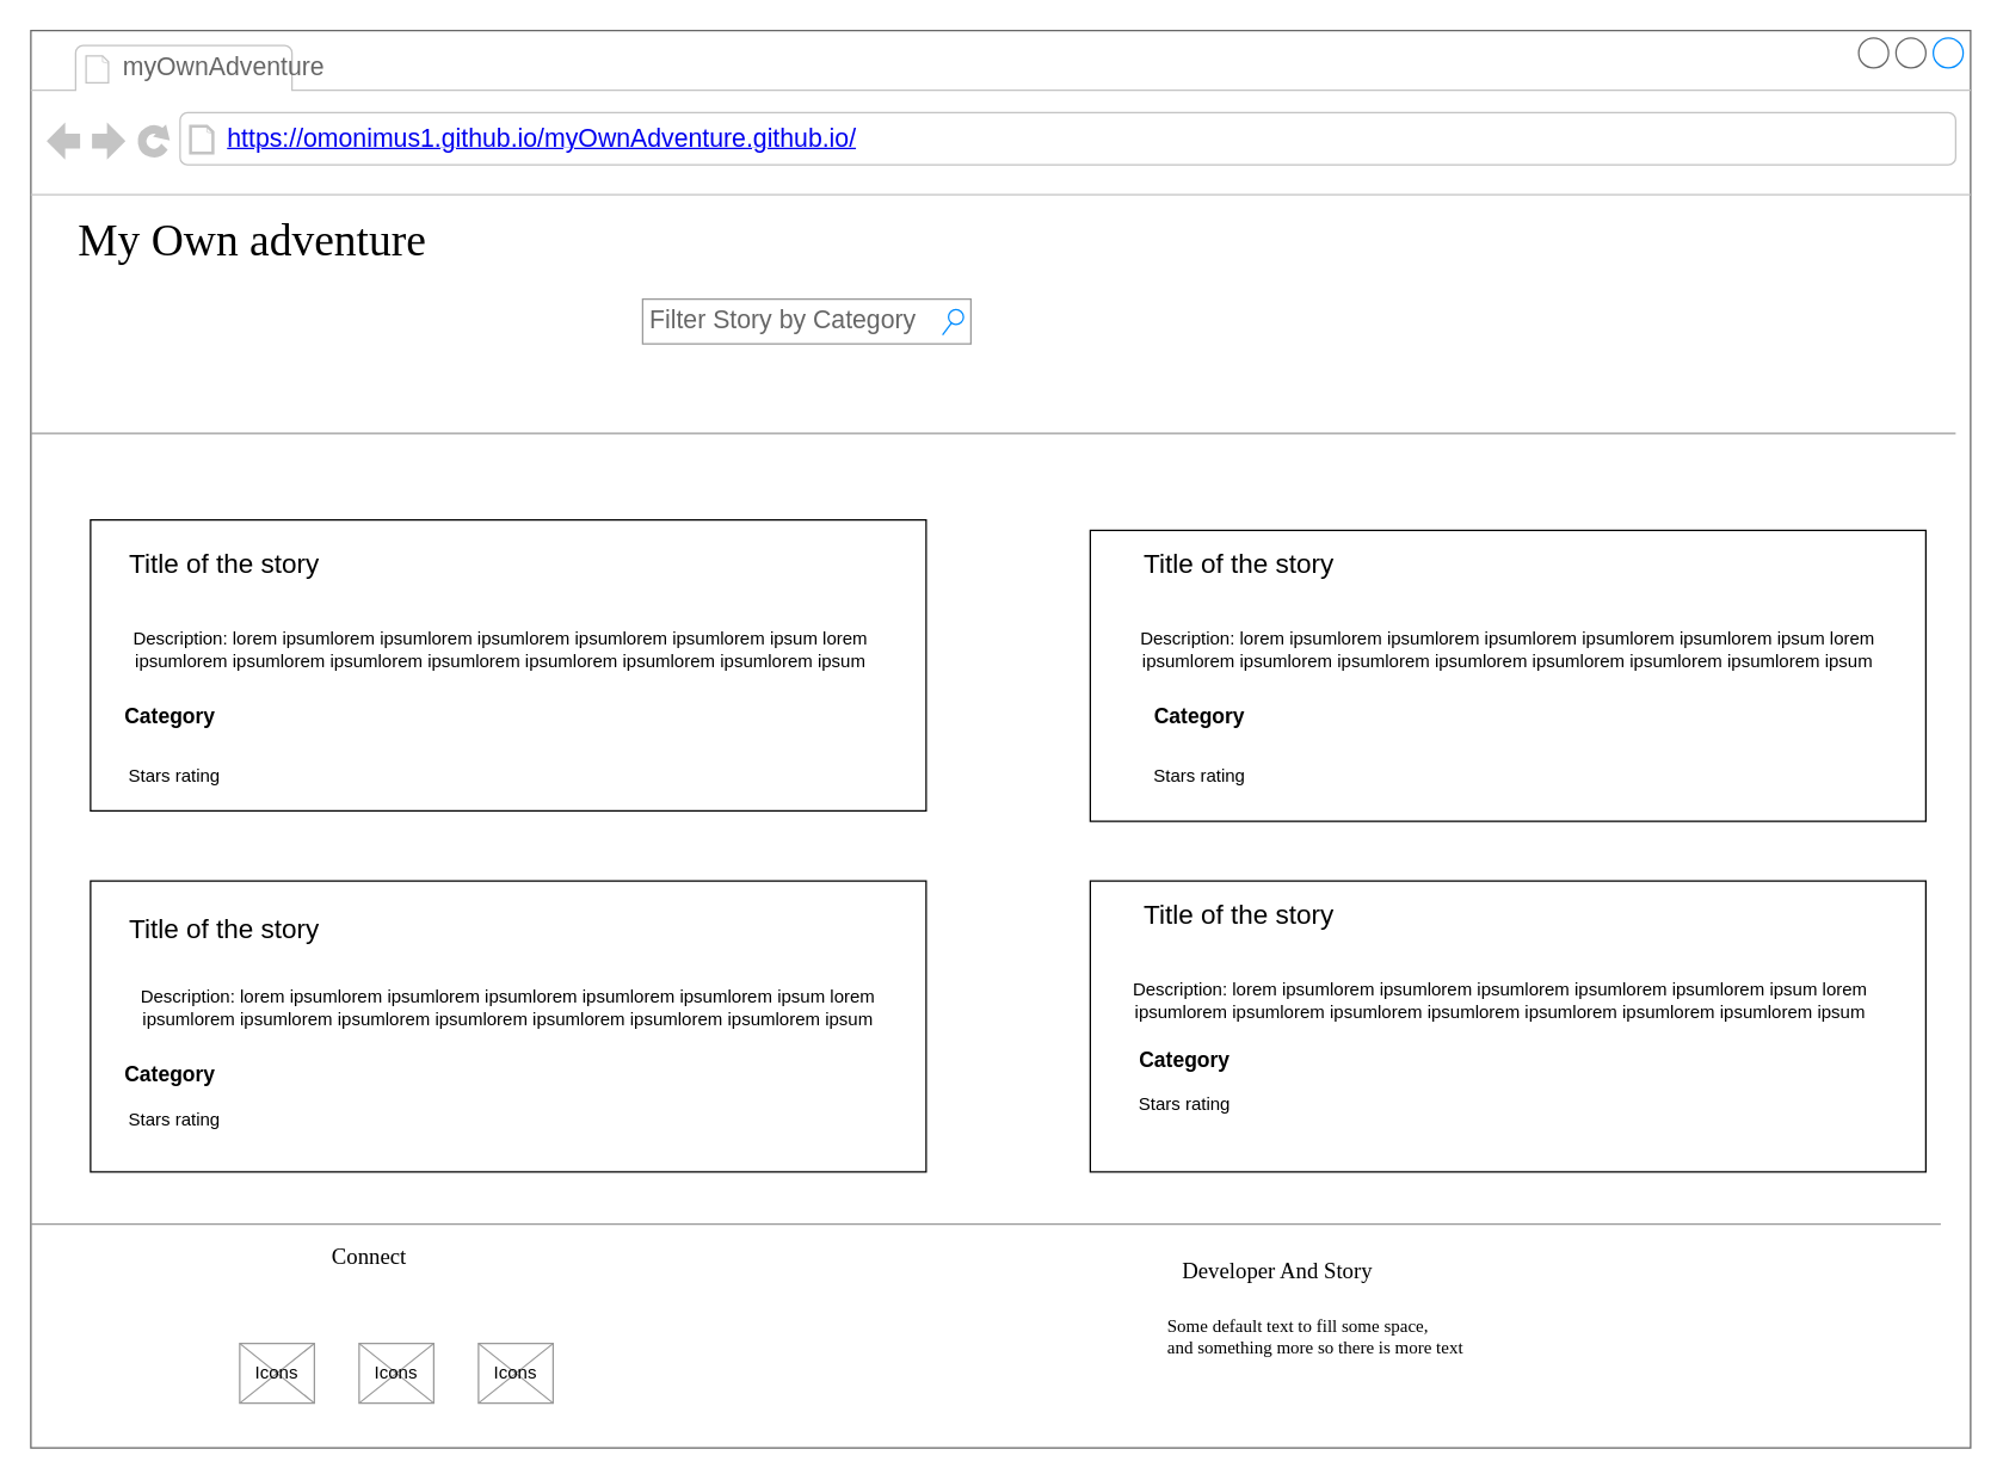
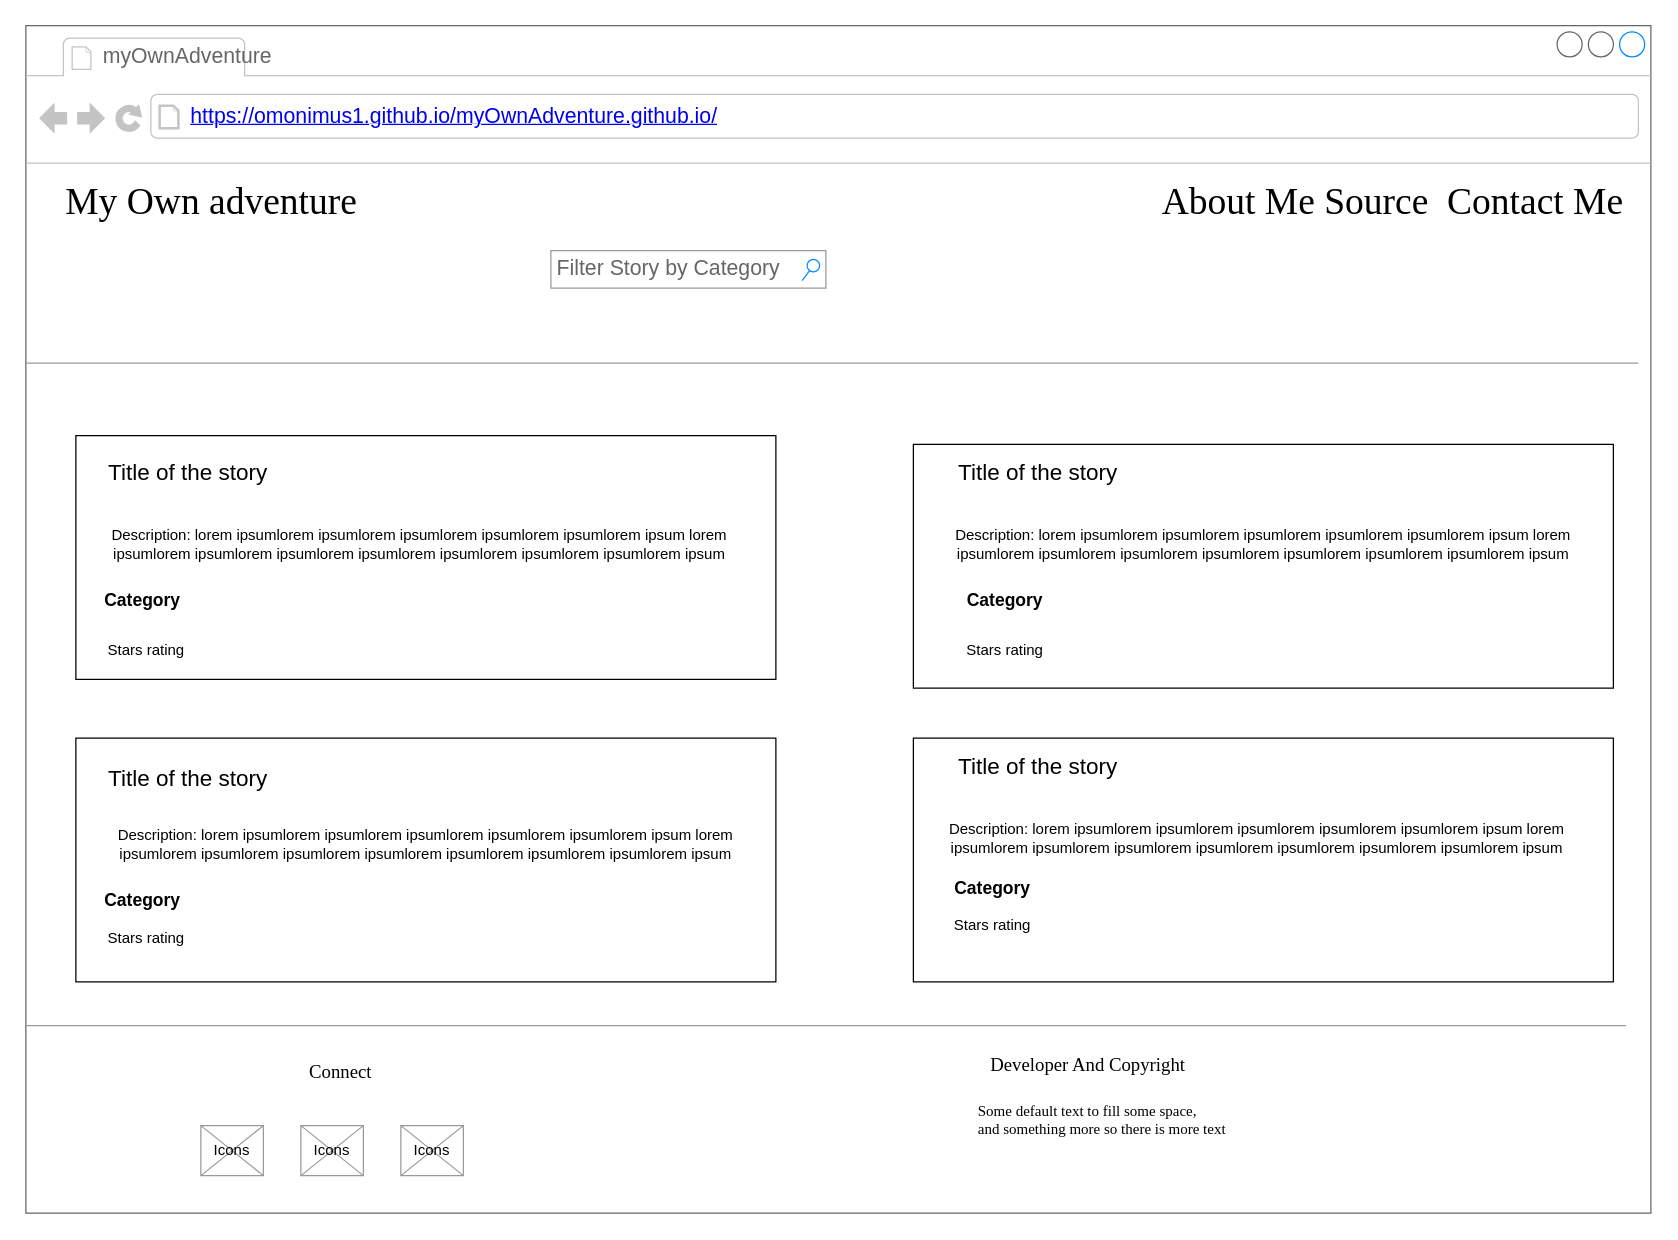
  <mxCell id="0" />
  <mxCell id="1" parent="0" />
  <mxCell id="2" value="" style="strokeWidth=1;shadow=0;dashed=0;align=center;html=1;shape=mxgraph.mockup.containers.browserWindow;rSize=0;strokeColor=#666666;mainText=,;recursiveResize=0;rounded=0;labelBackgroundColor=none;fontFamily=Verdana;fontSize=12" parent="1" vertex="1"><mxGeometry x="20" y="20" width="1300" height="950" as="geometry" /></mxCell>
  <mxCell id="3" value="myOwnAdventure" style="strokeWidth=1;shadow=0;dashed=0;align=center;html=1;shape=mxgraph.mockup.containers.anchor;fontSize=17;fontColor=#666666;align=left;" parent="2" vertex="1"><mxGeometry x="60" y="12" width="110" height="26" as="geometry" /></mxCell>
  <mxCell id="4" value="&lt;a href=&quot;https://omonimus1.github.io/myOwnAdventure.github.io/&quot;&gt;https://omonimus1.github.io/myOwnAdventure.github.io/&lt;/a&gt;" style="strokeWidth=1;shadow=0;dashed=0;align=center;html=1;shape=mxgraph.mockup.containers.anchor;rSize=0;fontSize=17;fontColor=#666666;align=left;" parent="2" vertex="1"><mxGeometry x="130" y="60" width="250" height="26" as="geometry" /></mxCell>
  <mxCell id="5" value="My Own adventure&amp;nbsp; &amp;nbsp; &amp;nbsp; &amp;nbsp; &amp;nbsp; &amp;nbsp; &amp;nbsp; &amp;nbsp; &amp;nbsp; &amp;nbsp; &amp;nbsp; &amp;nbsp; &amp;nbsp; &amp;nbsp; &amp;nbsp; &amp;nbsp; &amp;nbsp; &amp;nbsp; &amp;nbsp; &amp;nbsp; &amp;nbsp; &amp;nbsp; &amp;nbsp; &amp;nbsp; &amp;nbsp; &amp;nbsp; &amp;nbsp;" style="text;html=1;points=[];align=left;verticalAlign=top;spacingTop=-4;fontSize=30;fontFamily=Verdana" parent="2" vertex="1"><mxGeometry x="30" y="120" width="240" height="50" as="geometry" /></mxCell>
- <mxCell id="6" value="Filter Story by Category" style="strokeWidth=1;shadow=0;dashed=0;align=center;html=1;shape=mxgraph.mockup.forms.searchBox;strokeColor=#999999;mainText=;strokeColor2=#008cff;fontColor=#666666;fontSize=17;align=left;spacingLeft=3;rounded=0;labelBackgroundColor=none;" parent="2" vertex="1"><mxGeometry x="410" y="180" width="220" height="30" as="geometry" /></mxCell>
+ <mxCell id="6" value="Filter Story by Category" style="strokeWidth=1;shadow=0;dashed=0;align=center;html=1;shape=mxgraph.mockup.forms.searchBox;strokeColor=#999999;mainText=;strokeColor2=#008cff;fontColor=#666666;fontSize=17;align=left;spacingLeft=3;rounded=0;labelBackgroundColor=none;" parent="2" vertex="1"><mxGeometry x="420" y="180" width="220" height="30" as="geometry" /></mxCell>
  <mxCell id="7" value="" style="verticalLabelPosition=bottom;shadow=0;dashed=0;align=center;html=1;verticalAlign=top;strokeWidth=1;shape=mxgraph.mockup.markup.line;strokeColor=#999999;rounded=0;labelBackgroundColor=none;fillColor=#ffffff;fontFamily=Verdana;fontSize=12;fontColor=#000000;" parent="2" vertex="1"><mxGeometry y="260" width="1290" height="20" as="geometry" /></mxCell>
  <mxCell id="8" value="Some default text to fill some space, and&amp;nbsp;&lt;span&gt;something more so there is more text&lt;/span&gt;" style="text;html=1;points=[];align=left;verticalAlign=top;spacingTop=-4;fontSize=12;fontFamily=Verdana;whiteSpace=wrap;" parent="2" vertex="1"><mxGeometry x="760" y="859" width="240" height="40" as="geometry" /></mxCell>
  <mxCell id="9" value="" style="verticalLabelPosition=bottom;shadow=0;dashed=0;align=center;html=1;verticalAlign=top;strokeWidth=1;shape=mxgraph.mockup.markup.line;strokeColor=#999999;rounded=0;labelBackgroundColor=none;fillColor=#ffffff;fontFamily=Verdana;fontSize=12;fontColor=#000000;" parent="2" vertex="1"><mxGeometry y="790" width="1280" height="20" as="geometry" /></mxCell>
  <mxCell id="10" value="" style="verticalLabelPosition=bottom;shadow=0;dashed=0;align=center;html=1;verticalAlign=top;strokeWidth=1;shape=mxgraph.mockup.graphics.simpleIcon;strokeColor=#999999;fillColor=#ffffff;rounded=0;labelBackgroundColor=none;fontFamily=Verdana;fontSize=12;fontColor=#000000;" parent="2" vertex="1"><mxGeometry x="220" y="880" width="50" height="40" as="geometry" /></mxCell>
- <mxCell id="11" value="Connect&amp;nbsp;" style="text;html=1;points=[];align=left;verticalAlign=top;spacingTop=-4;fontSize=15;fontFamily=Verdana" parent="2" vertex="1"><mxGeometry x="200" y="810" width="70" height="30" as="geometry" /></mxCell>
- <mxCell id="12" value="Developer And Story" style="text;html=1;points=[];align=left;verticalAlign=top;spacingTop=-4;fontSize=15;fontFamily=Verdana" parent="2" vertex="1"><mxGeometry x="770" y="820" width="170" height="30" as="geometry" /></mxCell>
+ <mxCell id="11" value="Connect&amp;nbsp;" style="text;html=1;points=[];align=left;verticalAlign=top;spacingTop=-4;fontSize=15;fontFamily=Verdana" parent="2" vertex="1"><mxGeometry x="225" y="825" width="70" height="30" as="geometry" /></mxCell>
+ <mxCell id="12" value="Developer And Copyright" style="text;html=1;points=[];align=left;verticalAlign=top;spacingTop=-4;fontSize=15;fontFamily=Verdana" parent="2" vertex="1"><mxGeometry x="770" y="820" width="170" height="30" as="geometry" /></mxCell>
  <mxCell id="13" value="" style="verticalLabelPosition=bottom;shadow=0;dashed=0;align=center;html=1;verticalAlign=top;strokeWidth=1;shape=mxgraph.mockup.graphics.simpleIcon;strokeColor=#999999;fillColor=#ffffff;rounded=0;labelBackgroundColor=none;fontFamily=Verdana;fontSize=12;fontColor=#000000;" vertex="1" parent="2"><mxGeometry x="300" y="880" width="50" height="40" as="geometry" /></mxCell>
  <mxCell id="14" value="" style="verticalLabelPosition=bottom;shadow=0;dashed=0;align=center;html=1;verticalAlign=top;strokeWidth=1;shape=mxgraph.mockup.graphics.simpleIcon;strokeColor=#999999;fillColor=#ffffff;rounded=0;labelBackgroundColor=none;fontFamily=Verdana;fontSize=12;fontColor=#000000;" vertex="1" parent="2"><mxGeometry x="140" y="880" width="50" height="40" as="geometry" /></mxCell>
+ <mxCell id="15" value="&lt;span style=&quot;font-family: &amp;#34;verdana&amp;#34; ; font-size: 30px ; text-align: left ; white-space: nowrap&quot;&gt;&amp;nbsp;About Me Source&amp;nbsp; Contact Me&lt;/span&gt;" style="text;html=1;strokeColor=none;fillColor=none;align=center;verticalAlign=middle;whiteSpace=wrap;rounded=0;" vertex="1" parent="2"><mxGeometry x="900" y="120" width="380" height="40" as="geometry" /></mxCell>
  <mxCell id="16" value="" style="rounded=0;whiteSpace=wrap;html=1;" vertex="1" parent="2"><mxGeometry x="710" y="335" width="560" height="195" as="geometry" /></mxCell>
  <mxCell id="17" value="&lt;font style=&quot;font-size: 18px&quot;&gt;Title of the story&lt;/font&gt;" style="text;html=1;strokeColor=none;fillColor=none;align=center;verticalAlign=middle;whiteSpace=wrap;rounded=0;" vertex="1" parent="2"><mxGeometry x="730" y="345" width="160" height="25" as="geometry" /></mxCell>
  <mxCell id="18" value="Description: lorem ipsumlorem ipsumlorem ipsumlorem ipsumlorem ipsumlorem ipsum lorem ipsumlorem ipsumlorem ipsumlorem ipsumlorem ipsumlorem ipsumlorem ipsumlorem ipsum" style="text;html=1;strokeColor=none;fillColor=none;align=center;verticalAlign=middle;whiteSpace=wrap;rounded=0;" vertex="1" parent="2"><mxGeometry x="725" y="380" width="530" height="70" as="geometry" /></mxCell>
  <mxCell id="19" value="&lt;b&gt;&lt;font style=&quot;font-size: 14px&quot;&gt;Category&lt;/font&gt;&lt;/b&gt;" style="text;html=1;strokeColor=none;fillColor=none;align=center;verticalAlign=middle;whiteSpace=wrap;rounded=0;" vertex="1" parent="2"><mxGeometry x="747" y="440" width="73" height="40" as="geometry" /></mxCell>
  <mxCell id="20" value="Stars rating" style="text;html=1;strokeColor=none;fillColor=none;align=center;verticalAlign=middle;whiteSpace=wrap;rounded=0;" vertex="1" parent="2"><mxGeometry x="747" y="480" width="73" height="40" as="geometry" /></mxCell>
  <mxCell id="21" value="" style="rounded=0;whiteSpace=wrap;html=1;" vertex="1" parent="2"><mxGeometry x="40" y="328" width="560" height="195" as="geometry" /></mxCell>
  <mxCell id="22" value="" style="rounded=0;whiteSpace=wrap;html=1;" vertex="1" parent="2"><mxGeometry x="40" y="570" width="560" height="195" as="geometry" /></mxCell>
  <mxCell id="23" value="" style="rounded=0;whiteSpace=wrap;html=1;" vertex="1" parent="2"><mxGeometry x="710" y="570" width="560" height="195" as="geometry" /></mxCell>
  <mxCell id="24" value="&lt;font style=&quot;font-size: 18px&quot;&gt;Title of the story&lt;/font&gt;" style="text;html=1;strokeColor=none;fillColor=none;align=center;verticalAlign=middle;whiteSpace=wrap;rounded=0;" vertex="1" parent="2"><mxGeometry x="50" y="345" width="160" height="25" as="geometry" /></mxCell>
  <mxCell id="25" value="&lt;font style=&quot;font-size: 18px&quot;&gt;Title of the story&lt;/font&gt;" style="text;html=1;strokeColor=none;fillColor=none;align=center;verticalAlign=middle;whiteSpace=wrap;rounded=0;" vertex="1" parent="2"><mxGeometry x="730" y="580" width="160" height="25" as="geometry" /></mxCell>
  <mxCell id="26" value="&lt;font style=&quot;font-size: 18px&quot;&gt;Title of the story&lt;/font&gt;" style="text;html=1;strokeColor=none;fillColor=none;align=center;verticalAlign=middle;whiteSpace=wrap;rounded=0;" vertex="1" parent="2"><mxGeometry x="50" y="590" width="160" height="25" as="geometry" /></mxCell>
  <mxCell id="27" value="Description: lorem ipsumlorem ipsumlorem ipsumlorem ipsumlorem ipsumlorem ipsum lorem ipsumlorem ipsumlorem ipsumlorem ipsumlorem ipsumlorem ipsumlorem ipsumlorem ipsum" style="text;html=1;strokeColor=none;fillColor=none;align=center;verticalAlign=middle;whiteSpace=wrap;rounded=0;" vertex="1" parent="2"><mxGeometry x="50" y="380" width="530" height="70" as="geometry" /></mxCell>
  <mxCell id="28" value="Description: lorem ipsumlorem ipsumlorem ipsumlorem ipsumlorem ipsumlorem ipsum lorem ipsumlorem ipsumlorem ipsumlorem ipsumlorem ipsumlorem ipsumlorem ipsumlorem ipsum" style="text;html=1;strokeColor=none;fillColor=none;align=center;verticalAlign=middle;whiteSpace=wrap;rounded=0;" vertex="1" parent="2"><mxGeometry x="720" y="615" width="530" height="70" as="geometry" /></mxCell>
  <mxCell id="29" value="Description: lorem ipsumlorem ipsumlorem ipsumlorem ipsumlorem ipsumlorem ipsum lorem ipsumlorem ipsumlorem ipsumlorem ipsumlorem ipsumlorem ipsumlorem ipsumlorem ipsum" style="text;html=1;strokeColor=none;fillColor=none;align=center;verticalAlign=middle;whiteSpace=wrap;rounded=0;" vertex="1" parent="2"><mxGeometry x="55" y="620" width="530" height="70" as="geometry" /></mxCell>
  <mxCell id="30" value="&lt;b&gt;&lt;font style=&quot;font-size: 14px&quot;&gt;Category&lt;/font&gt;&lt;/b&gt;" style="text;html=1;strokeColor=none;fillColor=none;align=center;verticalAlign=middle;whiteSpace=wrap;rounded=0;" vertex="1" parent="2"><mxGeometry x="57" y="440" width="73" height="40" as="geometry" /></mxCell>
  <mxCell id="31" value="&lt;b&gt;&lt;font style=&quot;font-size: 14px&quot;&gt;Category&lt;/font&gt;&lt;/b&gt;" style="text;html=1;strokeColor=none;fillColor=none;align=center;verticalAlign=middle;whiteSpace=wrap;rounded=0;" vertex="1" parent="2"><mxGeometry x="737" y="670" width="73" height="40" as="geometry" /></mxCell>
  <mxCell id="32" value="&lt;b&gt;&lt;font style=&quot;font-size: 14px&quot;&gt;Category&lt;/font&gt;&lt;/b&gt;" style="text;html=1;strokeColor=none;fillColor=none;align=center;verticalAlign=middle;whiteSpace=wrap;rounded=0;" vertex="1" parent="2"><mxGeometry x="57" y="680" width="73" height="40" as="geometry" /></mxCell>
  <mxCell id="33" value="Stars rating" style="text;html=1;strokeColor=none;fillColor=none;align=center;verticalAlign=middle;whiteSpace=wrap;rounded=0;" vertex="1" parent="2"><mxGeometry x="60" y="480" width="73" height="40" as="geometry" /></mxCell>
  <mxCell id="34" value="Stars rating" style="text;html=1;strokeColor=none;fillColor=none;align=center;verticalAlign=middle;whiteSpace=wrap;rounded=0;" vertex="1" parent="2"><mxGeometry x="737" y="700" width="73" height="40" as="geometry" /></mxCell>
  <mxCell id="35" value="Stars rating" style="text;html=1;strokeColor=none;fillColor=none;align=center;verticalAlign=middle;whiteSpace=wrap;rounded=0;" vertex="1" parent="2"><mxGeometry x="60" y="710" width="73" height="40" as="geometry" /></mxCell>
  <mxCell id="36" value="Icons" style="text;html=1;strokeColor=none;fillColor=none;align=center;verticalAlign=middle;whiteSpace=wrap;rounded=0;" vertex="1" parent="2"><mxGeometry x="305" y="890" width="40" height="20" as="geometry" /></mxCell>
  <mxCell id="37" value="Icons" style="text;html=1;strokeColor=none;fillColor=none;align=center;verticalAlign=middle;whiteSpace=wrap;rounded=0;" vertex="1" parent="2"><mxGeometry x="225" y="890" width="40" height="20" as="geometry" /></mxCell>
  <mxCell id="38" value="Icons" style="text;html=1;strokeColor=none;fillColor=none;align=center;verticalAlign=middle;whiteSpace=wrap;rounded=0;" vertex="1" parent="2"><mxGeometry x="145" y="890" width="40" height="20" as="geometry" /></mxCell>
